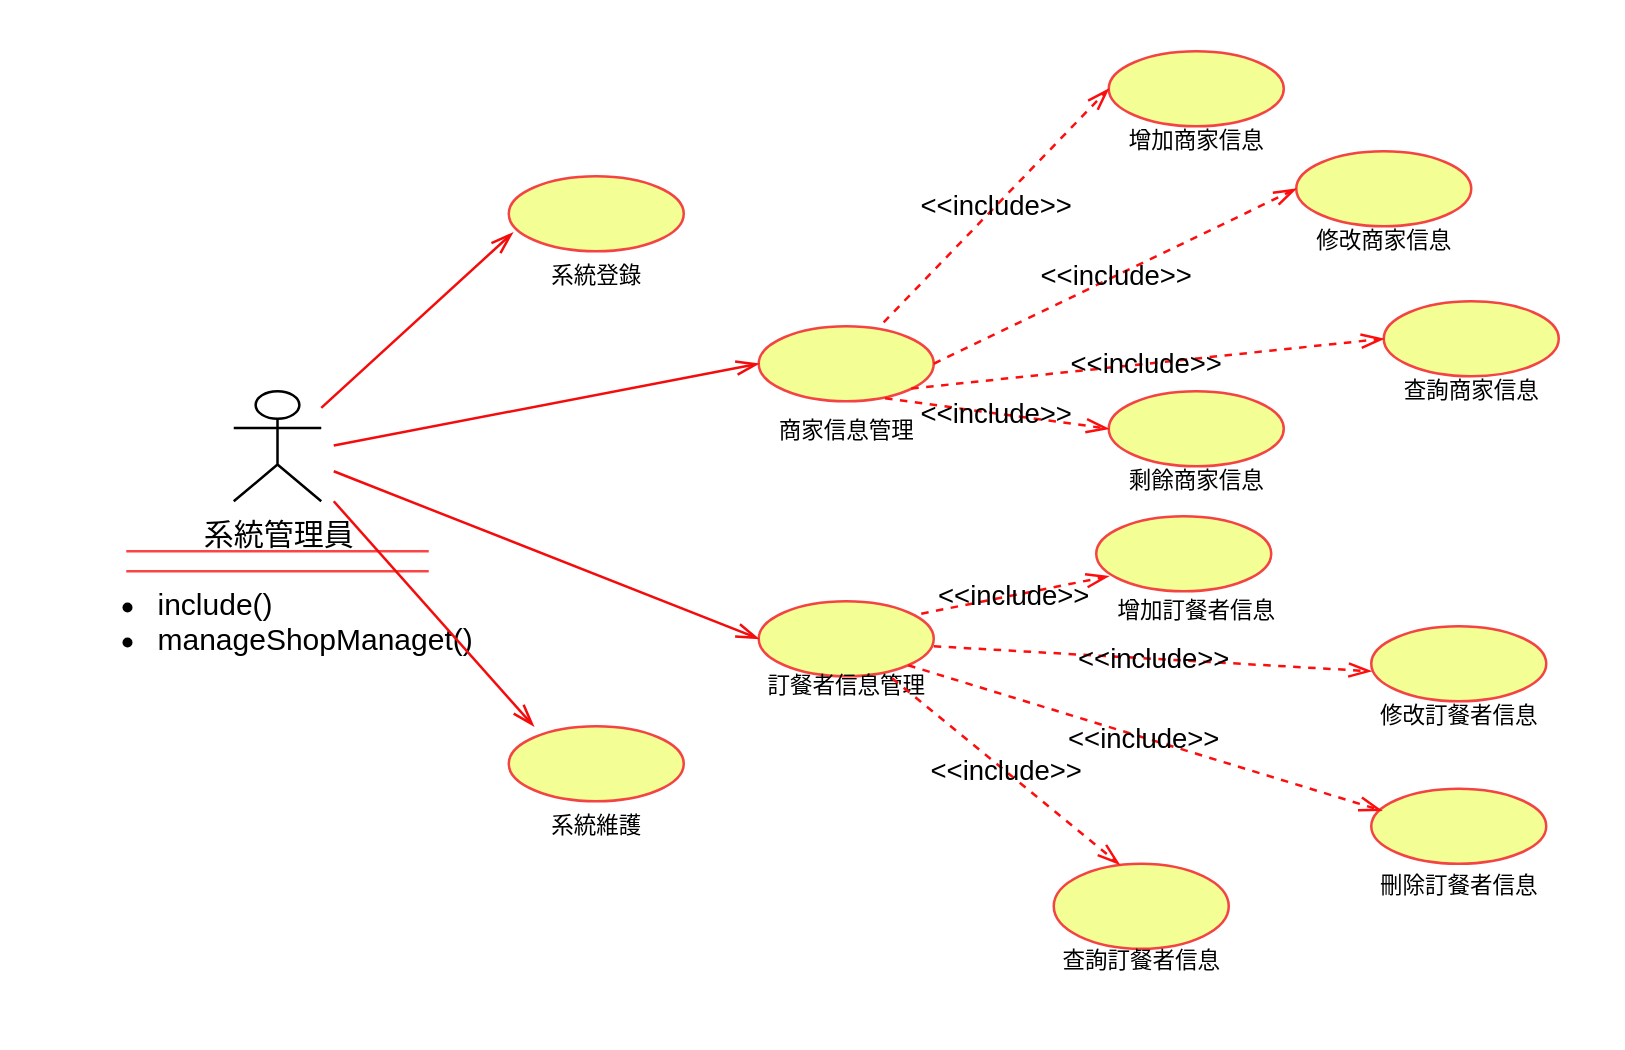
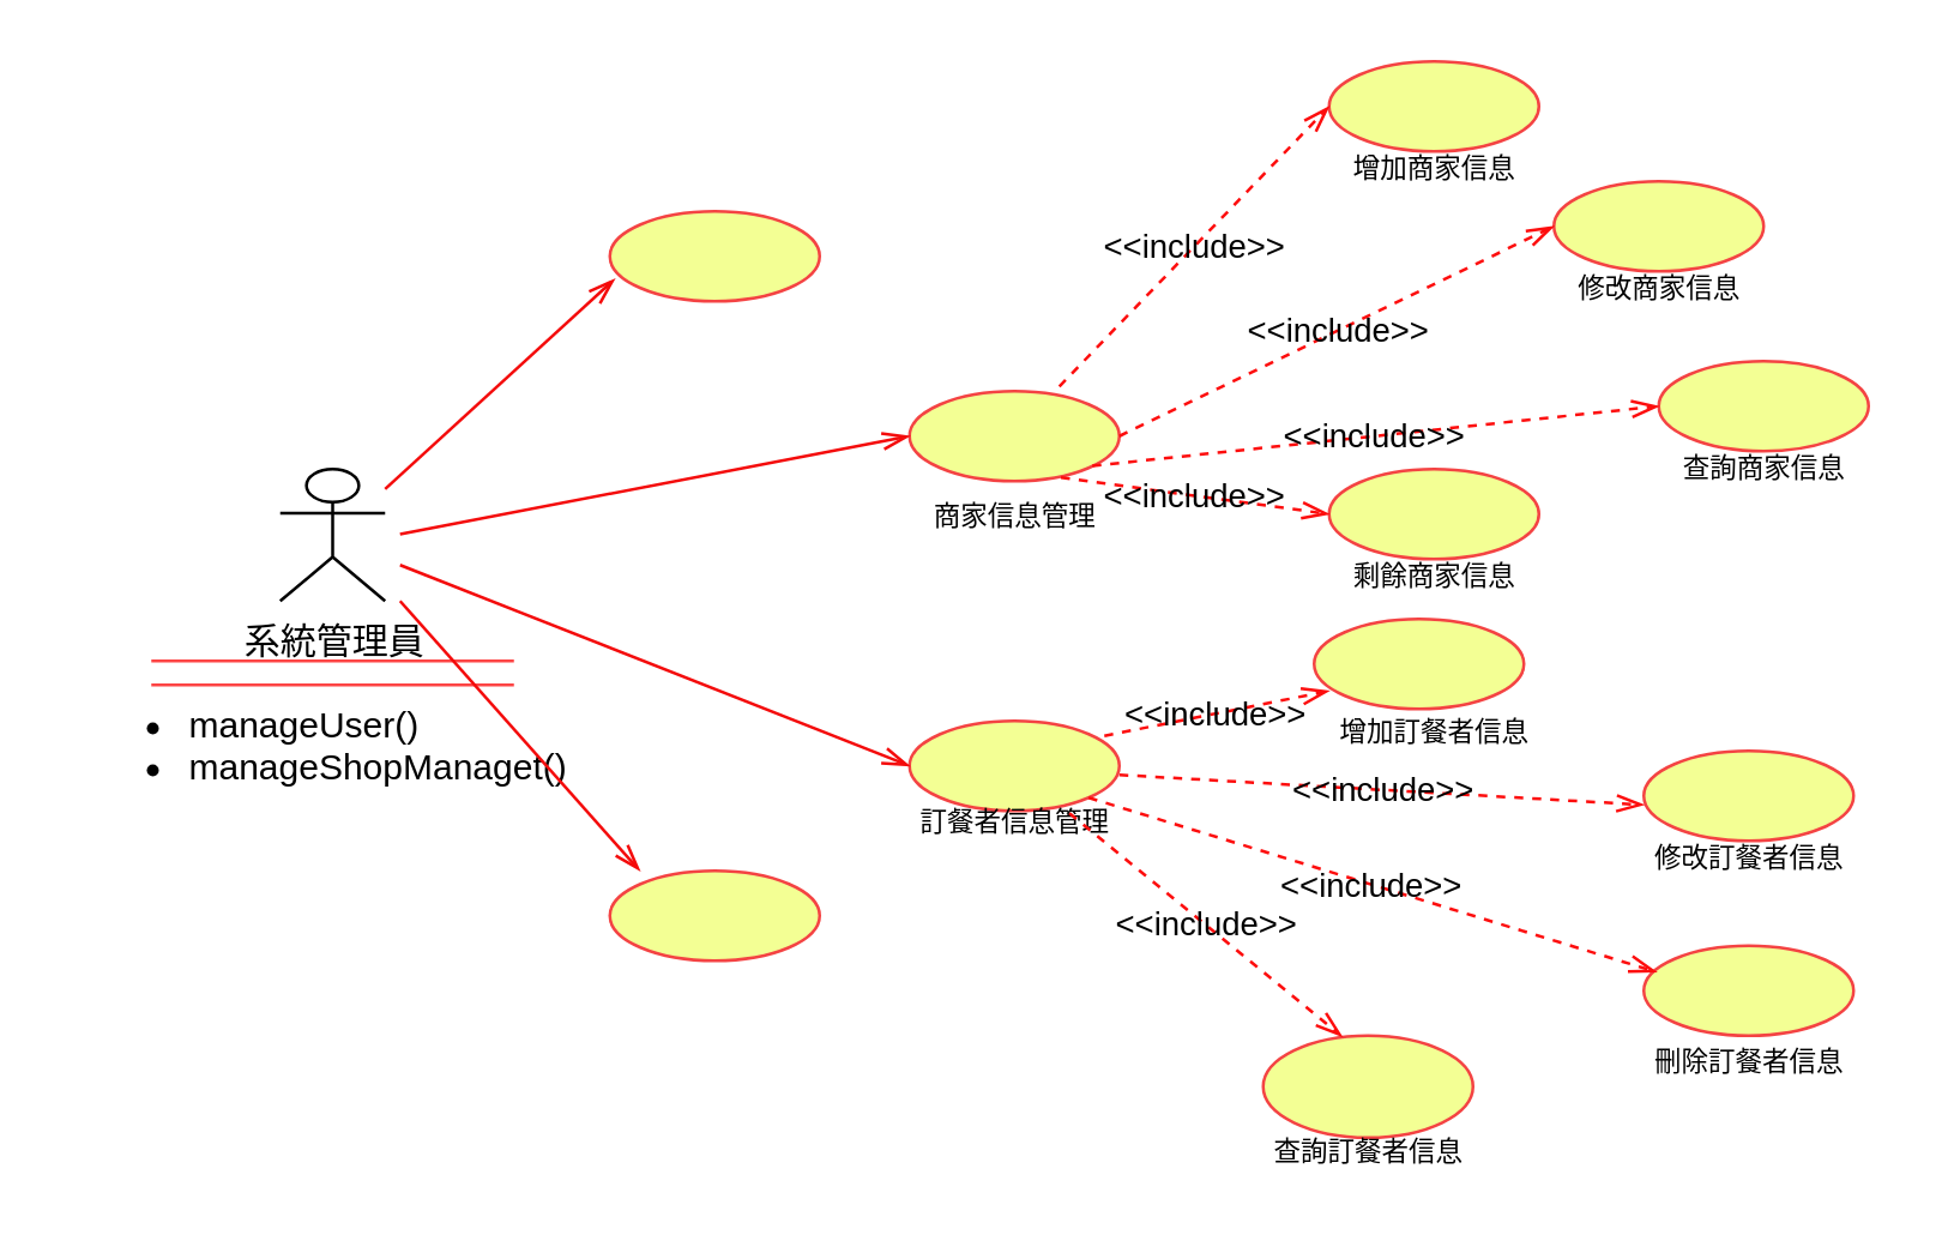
  <mxCell id="0" />
  <mxCell id="1" parent="0" />
  <mxCell id="2" value="系統管理員" style="shape=umlActor;verticalLabelPosition=bottom;verticalAlign=top;html=1;outlineConnect=0;" parent="1" vertex="1"><mxGeometry x="93" y="156" width="35" height="44" as="geometry" /></mxCell>
  <mxCell id="3" value="" style="ellipse;whiteSpace=wrap;html=1;fillColor=#f3ff94;strokeColor=#f44343;" parent="1" vertex="1"><mxGeometry x="203" y="70" width="70" height="30" as="geometry" /></mxCell>
  <mxCell id="4" value="" style="shape=partialRectangle;whiteSpace=wrap;html=1;left=0;right=0;fillColor=none;strokeColor=#fd4444;" parent="1" vertex="1"><mxGeometry x="50.5" y="220" width="120" height="8" as="geometry" /></mxCell>
- <mxCell id="5" value="&lt;ul&gt;&lt;li&gt;include()&lt;/li&gt;&lt;li&gt;manageShopManaget()&lt;/li&gt;&lt;/ul&gt;" style="text;strokeColor=none;fillColor=none;html=1;whiteSpace=wrap;verticalAlign=middle;overflow=hidden;" parent="1" vertex="1"><mxGeometry x="20.5" y="220" width="180" height="50" as="geometry" /></mxCell>
+ <mxCell id="5" value="&lt;ul&gt;&lt;li&gt;manageUser()&lt;/li&gt;&lt;li&gt;manageShopManaget()&lt;/li&gt;&lt;/ul&gt;" style="text;strokeColor=none;fillColor=none;html=1;whiteSpace=wrap;verticalAlign=middle;overflow=hidden;" parent="1" vertex="1"><mxGeometry x="20.5" y="220" width="180" height="50" as="geometry" /></mxCell>
  <mxCell id="6" value="" style="ellipse;whiteSpace=wrap;html=1;fillColor=#f3ff94;strokeColor=#f44343;" parent="1" vertex="1"><mxGeometry x="303" y="130" width="70" height="30" as="geometry" /></mxCell>
  <mxCell id="7" value="" style="ellipse;whiteSpace=wrap;html=1;fillColor=#f3ff94;strokeColor=#f44343;" parent="1" vertex="1"><mxGeometry x="203" y="290" width="70" height="30" as="geometry" /></mxCell>
- <mxCell id="8" value="系統登錄" style="text;html=1;align=center;verticalAlign=middle;resizable=0;points=[];autosize=1;strokeColor=none;fillColor=none;fontSize=9;" parent="1" vertex="1"><mxGeometry x="208" y="100" width="60" height="20" as="geometry" /></mxCell>
  <mxCell id="9" value="" style="ellipse;whiteSpace=wrap;html=1;fillColor=#f3ff94;strokeColor=#f44343;" parent="1" vertex="1"><mxGeometry x="303" y="240" width="70" height="30" as="geometry" /></mxCell>
- <mxCell id="10" value="系統維護" style="text;html=1;align=center;verticalAlign=middle;resizable=0;points=[];autosize=1;strokeColor=none;fillColor=none;fontSize=9;" parent="1" vertex="1"><mxGeometry x="208" y="320" width="60" height="20" as="geometry" /></mxCell>
  <mxCell id="11" value="&lt;font style=&quot;font-size: 9px;&quot;&gt;商家信息管理&lt;/font&gt;" style="text;html=1;align=center;verticalAlign=middle;resizable=0;points=[];autosize=1;strokeColor=none;fillColor=none;" parent="1" vertex="1"><mxGeometry x="298" y="156" width="80" height="30" as="geometry" /></mxCell>
  <mxCell id="12" value="&lt;font style=&quot;font-size: 9px;&quot;&gt;訂餐者信息管理&lt;/font&gt;" style="text;html=1;align=center;verticalAlign=middle;resizable=0;points=[];autosize=1;strokeColor=none;fillColor=none;" parent="1" vertex="1"><mxGeometry x="293" y="258" width="90" height="30" as="geometry" /></mxCell>
  <mxCell id="13" value="" style="endArrow=openThin;endFill=0;endSize=7;html=1;rounded=0;strokeColor=#f40b0b;entryX=0;entryY=0.5;entryDx=0;entryDy=0;" parent="1" target="6" edge="1"><mxGeometry width="160" relative="1" as="geometry"><mxPoint x="133" y="177.66" as="sourcePoint" /><mxPoint x="293" y="177.66" as="targetPoint" /></mxGeometry></mxCell>
  <mxCell id="14" value="" style="endArrow=openThin;endFill=0;endSize=7;html=1;rounded=0;strokeColor=#f40b0b;entryX=0;entryY=0.5;entryDx=0;entryDy=0;" parent="1" target="9" edge="1"><mxGeometry width="160" relative="1" as="geometry"><mxPoint x="133" y="188" as="sourcePoint" /><mxPoint x="293" y="250" as="targetPoint" /></mxGeometry></mxCell>
  <mxCell id="15" value="" style="endArrow=openThin;endFill=0;endSize=7;html=1;rounded=0;strokeColor=#f40b0b;entryX=0.023;entryY=0.753;entryDx=0;entryDy=0;entryPerimeter=0;" parent="1" target="3" edge="1"><mxGeometry width="160" relative="1" as="geometry"><mxPoint x="128" y="162.66" as="sourcePoint" /><mxPoint x="298" y="130" as="targetPoint" /></mxGeometry></mxCell>
  <mxCell id="16" value="" style="endArrow=openThin;endFill=0;endSize=7;html=1;rounded=0;strokeColor=#f40b0b;entryX=0.143;entryY=0;entryDx=0;entryDy=0;entryPerimeter=0;" parent="1" target="7" edge="1"><mxGeometry width="160" relative="1" as="geometry"><mxPoint x="133" y="200" as="sourcePoint" /><mxPoint x="333" y="175" as="targetPoint" /></mxGeometry></mxCell>
  <mxCell id="17" value="" style="ellipse;whiteSpace=wrap;html=1;fillColor=#f3ff94;strokeColor=#f44343;" parent="1" vertex="1"><mxGeometry x="443" y="20" width="70" height="30" as="geometry" /></mxCell>
  <mxCell id="18" value="&lt;font style=&quot;font-size: 9px;&quot;&gt;增加商家信息&lt;/font&gt;" style="text;html=1;align=center;verticalAlign=middle;resizable=0;points=[];autosize=1;strokeColor=none;fillColor=none;" parent="1" vertex="1"><mxGeometry x="438" y="40" width="80" height="30" as="geometry" /></mxCell>
  <mxCell id="19" value="" style="ellipse;whiteSpace=wrap;html=1;fillColor=#f3ff94;strokeColor=#f44343;" parent="1" vertex="1"><mxGeometry x="518" y="60" width="70" height="30" as="geometry" /></mxCell>
  <mxCell id="20" value="&lt;font style=&quot;font-size: 9px;&quot;&gt;修改商家信息&lt;/font&gt;" style="text;html=1;align=center;verticalAlign=middle;resizable=0;points=[];autosize=1;strokeColor=none;fillColor=none;" parent="1" vertex="1"><mxGeometry x="513" y="80" width="80" height="30" as="geometry" /></mxCell>
  <mxCell id="21" value="" style="ellipse;whiteSpace=wrap;html=1;fillColor=#f3ff94;strokeColor=#f44343;" parent="1" vertex="1"><mxGeometry x="553" y="120" width="70" height="30" as="geometry" /></mxCell>
  <mxCell id="22" value="&lt;font style=&quot;font-size: 9px;&quot;&gt;查詢商家信息&lt;/font&gt;" style="text;html=1;align=center;verticalAlign=middle;resizable=0;points=[];autosize=1;strokeColor=none;fillColor=none;" parent="1" vertex="1"><mxGeometry x="548" y="140" width="80" height="30" as="geometry" /></mxCell>
  <mxCell id="23" value="" style="ellipse;whiteSpace=wrap;html=1;fillColor=#f3ff94;strokeColor=#f44343;" parent="1" vertex="1"><mxGeometry x="443" y="156" width="70" height="30" as="geometry" /></mxCell>
  <mxCell id="24" value="&lt;font style=&quot;font-size: 9px;&quot;&gt;剩餘商家信息&lt;/font&gt;" style="text;html=1;align=center;verticalAlign=middle;resizable=0;points=[];autosize=1;strokeColor=none;fillColor=none;" parent="1" vertex="1"><mxGeometry x="438" y="176" width="80" height="30" as="geometry" /></mxCell>
  <mxCell id="25" value="&amp;lt;&amp;lt;include&amp;gt;&amp;gt;" style="endArrow=openThin;endSize=7;dashed=1;html=1;rounded=0;entryX=0;entryY=0.5;entryDx=0;entryDy=0;strokeColor=#fd0d0d;endFill=0;labelBackgroundColor=none;exitX=0.714;exitY=-0.052;exitDx=0;exitDy=0;exitPerimeter=0;" parent="1" source="6" target="17" edge="1"><mxGeometry width="160" relative="1" as="geometry"><mxPoint x="373" y="130" as="sourcePoint" /><mxPoint x="533" y="134.66" as="targetPoint" /></mxGeometry></mxCell>
  <mxCell id="26" value="&amp;lt;&amp;lt;include&amp;gt;&amp;gt;" style="endArrow=openThin;endSize=7;dashed=1;html=1;rounded=0;exitX=1;exitY=0.5;exitDx=0;exitDy=0;entryX=0;entryY=0.5;entryDx=0;entryDy=0;strokeColor=#fd0d0d;endFill=0;labelBackgroundColor=none;" parent="1" source="6" target="19" edge="1"><mxGeometry width="160" relative="1" as="geometry"><mxPoint x="378" y="150" as="sourcePoint" /><mxPoint x="453" y="45" as="targetPoint" /></mxGeometry></mxCell>
  <mxCell id="27" value="&amp;lt;&amp;lt;include&amp;gt;&amp;gt;" style="endArrow=openThin;endSize=7;dashed=1;html=1;rounded=0;exitX=0.825;exitY=-0.036;exitDx=0;exitDy=0;exitPerimeter=0;entryX=0;entryY=0.5;entryDx=0;entryDy=0;strokeColor=#fd0d0d;endFill=0;labelBackgroundColor=none;" parent="1" source="11" target="21" edge="1"><mxGeometry width="160" relative="1" as="geometry"><mxPoint x="388" y="160" as="sourcePoint" /><mxPoint x="463" y="55" as="targetPoint" /></mxGeometry></mxCell>
  <mxCell id="28" value="&amp;lt;&amp;lt;include&amp;gt;&amp;gt;" style="endArrow=openThin;endSize=7;dashed=1;html=1;rounded=0;exitX=0.694;exitY=0.093;exitDx=0;exitDy=0;exitPerimeter=0;entryX=0;entryY=0.5;entryDx=0;entryDy=0;strokeColor=#fd0d0d;endFill=0;labelBackgroundColor=none;" parent="1" source="11" target="23" edge="1"><mxGeometry width="160" relative="1" as="geometry"><mxPoint x="413" y="255" as="sourcePoint" /><mxPoint x="488" y="150" as="targetPoint" /></mxGeometry></mxCell>
  <mxCell id="29" value="&amp;lt;&amp;lt;include&amp;gt;&amp;gt;" style="endArrow=openThin;endSize=7;dashed=1;html=1;rounded=0;exitX=0.935;exitY=0.334;exitDx=0;exitDy=0;exitPerimeter=0;strokeColor=#fd0d0d;endFill=0;labelBackgroundColor=none;entryX=0.071;entryY=0.8;entryDx=0;entryDy=0;entryPerimeter=0;" parent="1" target="30" edge="1"><mxGeometry width="160" relative="1" as="geometry"><mxPoint x="368" y="245" as="sourcePoint" /><mxPoint x="443" y="230" as="targetPoint" /></mxGeometry></mxCell>
  <mxCell id="30" value="" style="ellipse;whiteSpace=wrap;html=1;fillColor=#f3ff94;strokeColor=#f44343;" parent="1" vertex="1"><mxGeometry x="438" y="206" width="70" height="30" as="geometry" /></mxCell>
  <mxCell id="31" value="&lt;font style=&quot;font-size: 9px;&quot;&gt;增加訂餐者信息&lt;/font&gt;" style="text;html=1;align=center;verticalAlign=middle;resizable=0;points=[];autosize=1;strokeColor=none;fillColor=none;" parent="1" vertex="1"><mxGeometry x="433" y="228" width="90" height="30" as="geometry" /></mxCell>
  <mxCell id="32" value="" style="ellipse;whiteSpace=wrap;html=1;fillColor=#f3ff94;strokeColor=#f44343;" parent="1" vertex="1"><mxGeometry x="548" y="250" width="70" height="30" as="geometry" /></mxCell>
  <mxCell id="33" value="&lt;font style=&quot;font-size: 9px;&quot;&gt;修改訂餐者信息&lt;/font&gt;" style="text;html=1;align=center;verticalAlign=middle;resizable=0;points=[];autosize=1;strokeColor=none;fillColor=none;" parent="1" vertex="1"><mxGeometry x="538" y="270" width="90" height="30" as="geometry" /></mxCell>
  <mxCell id="34" value="" style="ellipse;whiteSpace=wrap;html=1;fillColor=#f3ff94;strokeColor=#f44343;" parent="1" vertex="1"><mxGeometry x="548" y="315" width="70" height="30" as="geometry" /></mxCell>
  <mxCell id="35" value="" style="ellipse;whiteSpace=wrap;html=1;fillColor=#f3ff94;strokeColor=#f44343;" parent="1" vertex="1"><mxGeometry x="421" y="345" width="70" height="34" as="geometry" /></mxCell>
  <mxCell id="36" value="&lt;font style=&quot;font-size: 9px;&quot;&gt;查詢訂餐者信息&lt;/font&gt;" style="text;html=1;align=center;verticalAlign=middle;resizable=0;points=[];autosize=1;strokeColor=none;fillColor=none;" parent="1" vertex="1"><mxGeometry x="411" y="368" width="90" height="30" as="geometry" /></mxCell>
  <mxCell id="37" value="&lt;font style=&quot;font-size: 9px;&quot;&gt;刪除訂餐者信息&lt;/font&gt;" style="text;html=1;align=center;verticalAlign=middle;resizable=0;points=[];autosize=1;strokeColor=none;fillColor=none;" parent="1" vertex="1"><mxGeometry x="538" y="338" width="90" height="30" as="geometry" /></mxCell>
  <mxCell id="38" value="&amp;lt;&amp;lt;include&amp;gt;&amp;gt;" style="endArrow=openThin;endSize=7;dashed=1;html=1;rounded=0;exitX=1;exitY=0.5;exitDx=0;exitDy=0;exitPerimeter=0;strokeColor=#fd0d0d;endFill=0;labelBackgroundColor=none;entryX=0;entryY=0.5;entryDx=0;entryDy=0;" parent="1" edge="1"><mxGeometry width="160" relative="1" as="geometry"><mxPoint x="373" y="258" as="sourcePoint" /><mxPoint x="548" y="268" as="targetPoint" /></mxGeometry></mxCell>
  <mxCell id="39" value="&amp;lt;&amp;lt;include&amp;gt;&amp;gt;" style="endArrow=openThin;endSize=7;dashed=1;html=1;rounded=0;exitX=0.762;exitY=1.026;exitDx=0;exitDy=0;exitPerimeter=0;strokeColor=#fd0d0d;endFill=0;labelBackgroundColor=none;entryX=0.376;entryY=0.008;entryDx=0;entryDy=0;entryPerimeter=0;" parent="1" source="9" target="35" edge="1"><mxGeometry x="-0.002" width="160" relative="1" as="geometry"><mxPoint x="384" y="315" as="sourcePoint" /><mxPoint x="459" y="300" as="targetPoint" /><mxPoint as="offset" /></mxGeometry></mxCell>
  <mxCell id="40" value="&amp;lt;&amp;lt;include&amp;gt;&amp;gt;" style="endArrow=openThin;endSize=7;dashed=1;html=1;rounded=0;exitX=1;exitY=1;exitDx=0;exitDy=0;strokeColor=#fd0d0d;endFill=0;labelBackgroundColor=none;entryX=0.06;entryY=0.292;entryDx=0;entryDy=0;entryPerimeter=0;" parent="1" source="9" target="34" edge="1"><mxGeometry x="-0.002" width="160" relative="1" as="geometry"><mxPoint x="377" y="271" as="sourcePoint" /><mxPoint x="543" y="330" as="targetPoint" /><mxPoint as="offset" /></mxGeometry></mxCell>
